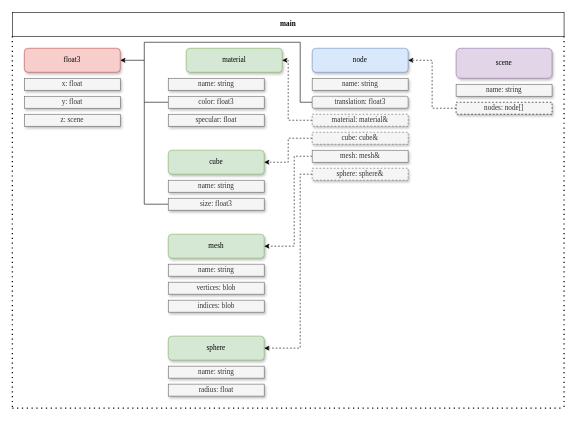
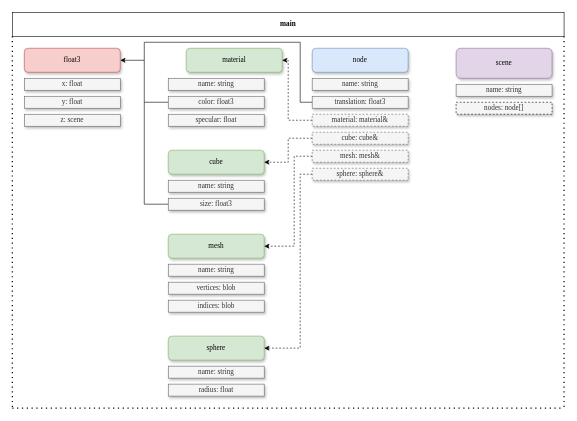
  <mxCell id="0" />
  <mxCell id="1" parent="0" />
  <mxCell id="2" value="main" style="rounded=0;whiteSpace=wrap;html=1;fontFamily=Lucida Console;fontStyle=1" parent="1" vertex="1"><mxGeometry width="920" height="40" as="geometry" x="20" y="20" /></mxCell>
  <mxCell id="3" value="float3" style="rounded=1;whiteSpace=wrap;html=1;shadow=1;fontFamily=Lucida Console;fillColor=#f8cecc;strokeColor=#b85450;" parent="1" vertex="1"><mxGeometry x="40" y="80" width="160" height="40" as="geometry" /></mxCell>
  <mxCell id="4" value="x: float" style="rounded=0;whiteSpace=wrap;html=1;shadow=1;fontFamily=Lucida Console;fillColor=#f5f5f5;fontColor=#333333;strokeColor=#666666;" parent="1" vertex="1"><mxGeometry x="40" y="130" width="160" height="20" as="geometry" /></mxCell>
  <mxCell id="5" value="y: float" style="rounded=0;whiteSpace=wrap;html=1;shadow=1;fontFamily=Lucida Console;fillColor=#f5f5f5;fontColor=#333333;strokeColor=#666666;" parent="1" vertex="1"><mxGeometry x="40" y="160" width="160" height="20" as="geometry" /></mxCell>
  <mxCell id="6" value="z: scene" style="rounded=0;whiteSpace=wrap;html=1;shadow=1;fontFamily=Lucida Console;fillColor=#f5f5f5;fontColor=#333333;strokeColor=#666666;" parent="1" vertex="1"><mxGeometry x="40" y="190" width="160" height="20" as="geometry" /></mxCell>
  <mxCell id="7" value="cube" style="rounded=1;whiteSpace=wrap;html=1;shadow=1;fontFamily=Lucida Console;fillColor=#d5e8d4;strokeColor=#82b366;" parent="1" vertex="1"><mxGeometry x="280" y="250" width="160" height="40" as="geometry" /></mxCell>
  <mxCell id="8" value="name: string" style="rounded=0;whiteSpace=wrap;html=1;shadow=1;fontFamily=Lucida Console;fillColor=#f5f5f5;fontColor=#333333;strokeColor=#666666;" parent="1" vertex="1"><mxGeometry x="280" y="300" width="160" height="20" as="geometry" /></mxCell>
  <mxCell id="9" style="edgeStyle=none;rounded=0;html=1;exitX=0;exitY=0.5;exitDx=0;exitDy=0;endArrow=none;endFill=0;fontFamily=Lucida Console;" parent="1" source="10" edge="1"><mxGeometry relative="1" as="geometry"><mxPoint x="240" y="170" as="targetPoint" /><Array as="points"><mxPoint x="240" y="340" /></Array></mxGeometry></mxCell>
  <mxCell id="10" value="size: float3" style="rounded=0;whiteSpace=wrap;html=1;shadow=1;fontFamily=Lucida Console;fillColor=#f5f5f5;fontColor=#333333;strokeColor=#666666;" parent="1" vertex="1"><mxGeometry x="280" y="330" width="160" height="20" as="geometry" /></mxCell>
  <mxCell id="11" value="material" style="rounded=1;whiteSpace=wrap;html=1;shadow=1;fontFamily=Lucida Console;fillColor=#d5e8d4;strokeColor=#82b366;" parent="1" vertex="1"><mxGeometry x="310" y="80" width="160" height="40" as="geometry" /></mxCell>
  <mxCell id="12" value="name: string" style="rounded=0;whiteSpace=wrap;html=1;shadow=1;fontFamily=Lucida Console;fillColor=#f5f5f5;fontColor=#333333;strokeColor=#666666;" parent="1" vertex="1"><mxGeometry x="280" y="130" width="160" height="20" as="geometry" /></mxCell>
  <mxCell id="13" style="edgeStyle=none;html=1;exitX=0;exitY=0.5;exitDx=0;exitDy=0;entryX=1;entryY=0.5;entryDx=0;entryDy=0;rounded=0;fontFamily=Lucida Console;" parent="1" source="14" target="3" edge="1"><mxGeometry relative="1" as="geometry"><Array as="points"><mxPoint x="240" y="170" /><mxPoint x="240" y="100" /></Array></mxGeometry></mxCell>
  <mxCell id="14" value="color: float3" style="rounded=0;whiteSpace=wrap;html=1;shadow=1;fontFamily=Lucida Console;fillColor=#f5f5f5;fontColor=#333333;strokeColor=#666666;" parent="1" vertex="1"><mxGeometry x="280" y="160" width="160" height="20" as="geometry" /></mxCell>
  <mxCell id="15" value="specular: float" style="rounded=0;whiteSpace=wrap;html=1;shadow=1;fontFamily=Lucida Console;fillColor=#f5f5f5;fontColor=#333333;strokeColor=#666666;" parent="1" vertex="1"><mxGeometry x="280" y="190" width="160" height="20" as="geometry" /></mxCell>
  <mxCell id="16" value="mesh" style="rounded=1;whiteSpace=wrap;html=1;shadow=1;fontFamily=Lucida Console;fillColor=#d5e8d4;strokeColor=#82b366;" parent="1" vertex="1"><mxGeometry x="280" y="390" width="160" height="40" as="geometry" /></mxCell>
  <mxCell id="17" value="name: string" style="rounded=0;whiteSpace=wrap;html=1;shadow=1;fontFamily=Lucida Console;fillColor=#f5f5f5;fontColor=#333333;strokeColor=#666666;" parent="1" vertex="1"><mxGeometry x="280" y="440" width="160" height="20" as="geometry" /></mxCell>
  <mxCell id="18" value="vertices: blob" style="rounded=0;whiteSpace=wrap;html=1;shadow=1;fontFamily=Lucida Console;fillColor=#f5f5f5;fontColor=#333333;strokeColor=#666666;" parent="1" vertex="1"><mxGeometry x="280" y="470" width="160" height="20" as="geometry" /></mxCell>
  <mxCell id="19" value="indices: blob" style="rounded=0;whiteSpace=wrap;html=1;shadow=1;fontFamily=Lucida Console;fillColor=#f5f5f5;fontColor=#333333;strokeColor=#666666;" parent="1" vertex="1"><mxGeometry x="280" y="500" width="160" height="20" as="geometry" /></mxCell>
  <mxCell id="20" value="sphere" style="rounded=1;whiteSpace=wrap;html=1;shadow=1;fontFamily=Lucida Console;fillColor=#d5e8d4;strokeColor=#82b366;" parent="1" vertex="1"><mxGeometry x="280" y="560" width="160" height="40" as="geometry" /></mxCell>
  <mxCell id="21" value="name: string" style="rounded=0;whiteSpace=wrap;html=1;shadow=1;fontFamily=Lucida Console;fillColor=#f5f5f5;fontColor=#333333;strokeColor=#666666;" parent="1" vertex="1"><mxGeometry x="280" y="610" width="160" height="20" as="geometry" /></mxCell>
  <mxCell id="22" value="radius: float" style="rounded=0;whiteSpace=wrap;html=1;shadow=1;fontFamily=Lucida Console;fillColor=#f5f5f5;fontColor=#333333;strokeColor=#666666;" parent="1" vertex="1"><mxGeometry x="280" y="640" width="160" height="20" as="geometry" /></mxCell>
  <mxCell id="23" value="node" style="rounded=1;whiteSpace=wrap;html=1;shadow=1;fontFamily=Lucida Console;fillColor=#dae8fc;strokeColor=#6c8ebf;" parent="1" vertex="1"><mxGeometry x="520" y="80" width="160" height="40" as="geometry" /></mxCell>
  <mxCell id="24" value="name: string" style="rounded=0;whiteSpace=wrap;html=1;shadow=1;fontFamily=Lucida Console;fillColor=#f5f5f5;fontColor=#333333;strokeColor=#666666;" parent="1" vertex="1"><mxGeometry x="520" y="130" width="160" height="20" as="geometry" /></mxCell>
  <mxCell id="25" style="edgeStyle=none;html=1;exitX=0;exitY=0.5;exitDx=0;exitDy=0;endArrow=none;endFill=0;rounded=0;" edge="1" parent="1" source="26"><mxGeometry relative="1" as="geometry"><mxPoint x="240" y="100" as="targetPoint" /><Array as="points"><mxPoint x="500" y="170" /><mxPoint x="500" y="70" /><mxPoint x="240" y="70" /></Array></mxGeometry></mxCell>
- <mxCell id="26" value="translation: float3" style="whiteSpace=wrap;html=1;shadow=1;fontFamily=Lucida Console;fillColor=#f5f5f5;fontColor=#333333;strokeColor=#666666;rounded=1;" parent="1" vertex="1"><mxGeometry x="520" y="160" width="160" height="20" as="geometry" /></mxCell>
+ <mxCell id="26" value="translation: float3" style="rounded=0;whiteSpace=wrap;html=1;shadow=1;fontFamily=Lucida Console;fillColor=#f5f5f5;fontColor=#333333;strokeColor=#666666;" parent="1" vertex="1"><mxGeometry x="520" y="160" width="160" height="20" as="geometry" /></mxCell>
  <mxCell id="27" style="edgeStyle=none;rounded=0;html=1;exitX=0;exitY=0.5;exitDx=0;exitDy=0;entryX=1;entryY=0.5;entryDx=0;entryDy=0;dashed=1;endArrow=classic;endFill=1;fontFamily=Lucida Console;" parent="1" source="28" target="11" edge="1"><mxGeometry relative="1" as="geometry"><Array as="points"><mxPoint x="480" y="200" /><mxPoint x="480" y="100" /></Array></mxGeometry></mxCell>
  <mxCell id="28" value="material: material&amp;amp;" style="rounded=0;whiteSpace=wrap;html=1;shadow=1;fontFamily=Lucida Console;fillColor=#f5f5f5;fontColor=#333333;strokeColor=#666666;dashed=1;" parent="1" vertex="1"><mxGeometry x="520" y="190" width="160" height="20" as="geometry" /></mxCell>
  <mxCell id="29" style="edgeStyle=none;rounded=0;html=1;exitX=0;exitY=0.5;exitDx=0;exitDy=0;dashed=1;endArrow=classic;endFill=1;entryX=1;entryY=0.5;entryDx=0;entryDy=0;fontFamily=Lucida Console;" parent="1" source="30" target="7" edge="1"><mxGeometry relative="1" as="geometry"><mxPoint x="470" y="290" as="targetPoint" /><Array as="points"><mxPoint x="480" y="230" /><mxPoint x="480" y="270" /></Array></mxGeometry></mxCell>
  <mxCell id="30" value="cube: cube&amp;amp;" style="rounded=0;whiteSpace=wrap;html=1;shadow=1;fontFamily=Lucida Console;fillColor=#f5f5f5;fontColor=#333333;strokeColor=#666666;dashed=1;" parent="1" vertex="1"><mxGeometry x="520" y="220" width="160" height="20" as="geometry" /></mxCell>
  <mxCell id="31" style="edgeStyle=none;rounded=0;html=1;exitX=0;exitY=0.5;exitDx=0;exitDy=0;entryX=1;entryY=0.5;entryDx=0;entryDy=0;dashed=1;endArrow=classic;endFill=1;fontFamily=Lucida Console;" parent="1" source="32" target="16" edge="1"><mxGeometry relative="1" as="geometry"><Array as="points"><mxPoint x="490" y="260" /><mxPoint x="490" y="410" /></Array></mxGeometry></mxCell>
- <mxCell id="32" value="mesh: mesh&amp;amp;" style="rounded=0;whiteSpace=wrap;html=1;shadow=1;fontFamily=Lucida Console;fillColor=#f5f5f5;fontColor=#333333;strokeColor=#666666;dashed=0;" parent="1" vertex="1"><mxGeometry x="520" y="250" width="160" height="20" as="geometry" /></mxCell>
+ <mxCell id="32" value="mesh: mesh&amp;amp;" style="rounded=0;whiteSpace=wrap;html=1;shadow=1;fontFamily=Lucida Console;fillColor=#f5f5f5;fontColor=#333333;strokeColor=#666666;dashed=1;" parent="1" vertex="1"><mxGeometry x="520" y="250" width="160" height="20" as="geometry" /></mxCell>
  <mxCell id="33" style="edgeStyle=none;rounded=0;html=1;exitX=0;exitY=0.5;exitDx=0;exitDy=0;entryX=1;entryY=0.5;entryDx=0;entryDy=0;dashed=1;endArrow=classic;endFill=1;fontFamily=Lucida Console;" parent="1" source="34" target="20" edge="1"><mxGeometry relative="1" as="geometry"><Array as="points"><mxPoint x="500" y="290" /><mxPoint x="500" y="580" /></Array></mxGeometry></mxCell>
  <mxCell id="34" value="sphere: sphere&amp;amp;" style="rounded=0;whiteSpace=wrap;html=1;shadow=1;fontFamily=Lucida Console;fillColor=#f5f5f5;fontColor=#333333;strokeColor=#666666;dashed=1;" parent="1" vertex="1"><mxGeometry x="520" y="280" width="160" height="20" as="geometry" /></mxCell>
  <mxCell id="35" value="scene" style="rounded=1;whiteSpace=wrap;html=1;shadow=1;fontFamily=Lucida Console;fillColor=#e1d5e7;strokeColor=#9673a6;" parent="1" vertex="1"><mxGeometry x="760" y="80" width="160" height="50" as="geometry" /></mxCell>
  <mxCell id="36" value="name: string" style="rounded=0;whiteSpace=wrap;html=1;shadow=1;fontFamily=Lucida Console;fillColor=#f5f5f5;fontColor=#333333;strokeColor=#666666;" parent="1" vertex="1"><mxGeometry x="760" y="140" width="160" height="20" as="geometry" /></mxCell>
- <mxCell id="37" style="edgeStyle=none;rounded=0;html=1;exitX=0;exitY=0.5;exitDx=0;exitDy=0;dashed=1;endArrow=classic;endFill=1;entryX=1;entryY=0.5;entryDx=0;entryDy=0;fontFamily=Lucida Console;" parent="1" source="38" target="23" edge="1"><mxGeometry relative="1" as="geometry"><mxPoint x="700" y="110" as="targetPoint" /><Array as="points"><mxPoint x="720" y="180" /><mxPoint x="720" y="100" /></Array></mxGeometry></mxCell>
  <mxCell id="38" value="nodes: node[]" style="rounded=0;whiteSpace=wrap;html=1;shadow=1;fontFamily=Lucida Console;fillColor=#f5f5f5;fontColor=#333333;strokeColor=default;dashed=1;" parent="1" vertex="1"><mxGeometry x="760" y="170" width="160" height="20" as="geometry" /></mxCell>
  <mxCell id="39" value="" style="endArrow=none;dashed=1;html=1;dashPattern=1 3;strokeWidth=2;rounded=0;fontFamily=Lucida Console;" parent="1" edge="1"><mxGeometry width="50" height="50" relative="1" as="geometry"><mxPoint y="680" as="sourcePoint" x="20" /><mxPoint x="940" y="680" as="targetPoint" /></mxGeometry></mxCell>
  <mxCell id="40" value="" style="endArrow=none;dashed=1;html=1;dashPattern=1 3;strokeWidth=2;rounded=0;exitX=1;exitY=1;exitDx=0;exitDy=0;fontFamily=Lucida Console;" parent="1" source="2" edge="1"><mxGeometry width="50" height="50" relative="1" as="geometry"><mxPoint x="940" y="40" as="sourcePoint" /><mxPoint x="940" y="680" as="targetPoint" /></mxGeometry></mxCell>
  <mxCell id="41" value="" style="endArrow=none;dashed=1;html=1;dashPattern=1 3;strokeWidth=2;rounded=0;exitX=0;exitY=1;exitDx=0;exitDy=0;fontFamily=Lucida Console;" parent="1" source="2" edge="1"><mxGeometry width="50" height="50" relative="1" as="geometry"><mxPoint y="40" as="sourcePoint" x="20" /><mxPoint y="680" as="targetPoint" x="20" /></mxGeometry></mxCell>
